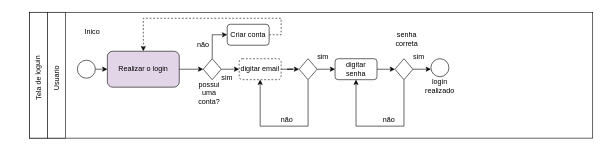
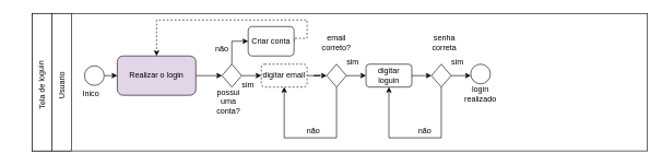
  <mxCell id="0" />
  <mxCell id="1" parent="0" />
  <mxCell id="2" value="" style="rounded=0;whiteSpace=wrap;html=1;" vertex="1" parent="1"><mxGeometry x="48" y="20" width="940" height="210" as="geometry" /></mxCell>
  <mxCell id="3" value="" style="rounded=0;whiteSpace=wrap;html=1;" vertex="1" parent="1"><mxGeometry x="48" y="20" width="30" height="210" as="geometry" /></mxCell>
  <mxCell id="4" value="" style="rounded=0;whiteSpace=wrap;html=1;" vertex="1" parent="1"><mxGeometry x="78" y="20" width="30" height="210" as="geometry" /></mxCell>
  <mxCell id="5" value="Tela de loguin" style="text;html=1;strokeColor=none;fillColor=none;align=center;verticalAlign=middle;whiteSpace=wrap;rounded=0;rotation=-92;" vertex="1" parent="1"><mxGeometry x="20.5" y="120" width="85" height="20" as="geometry" /></mxCell>
  <mxCell id="6" value="Usuario" style="text;html=1;strokeColor=none;fillColor=none;align=center;verticalAlign=middle;whiteSpace=wrap;rounded=0;rotation=-90;" vertex="1" parent="1"><mxGeometry x="73" y="120" width="40" height="20" as="geometry" /></mxCell>
  <mxCell id="7" style="edgeStyle=orthogonalEdgeStyle;rounded=0;orthogonalLoop=1;jettySize=auto;html=1;exitX=1;exitY=0.5;exitDx=0;exitDy=0;entryX=0;entryY=0.5;entryDx=0;entryDy=0;" edge="1" parent="1" source="8" target="10"><mxGeometry relative="1" as="geometry" /></mxCell>
  <mxCell id="8" value="" style="ellipse;whiteSpace=wrap;html=1;aspect=fixed;" vertex="1" parent="1"><mxGeometry x="128" y="100" width="30" height="30" as="geometry" /></mxCell>
  <mxCell id="9" style="edgeStyle=orthogonalEdgeStyle;rounded=0;orthogonalLoop=1;jettySize=auto;html=1;exitX=1;exitY=0.5;exitDx=0;exitDy=0;entryX=0;entryY=0.5;entryDx=0;entryDy=0;" edge="1" parent="1" source="10" target="13"><mxGeometry relative="1" as="geometry" /></mxCell>
  <mxCell id="10" value="Realizar o login" style="rounded=1;whiteSpace=wrap;html=1;fillColor=#e1d5e7;" vertex="1" parent="1"><mxGeometry x="178" y="85" width="120" height="60" as="geometry" /></mxCell>
  <mxCell id="11" style="edgeStyle=orthogonalEdgeStyle;rounded=0;orthogonalLoop=1;jettySize=auto;html=1;exitX=0.5;exitY=0;exitDx=0;exitDy=0;entryX=0;entryY=0.5;entryDx=0;entryDy=0;" edge="1" parent="1" source="13" target="15"><mxGeometry relative="1" as="geometry" /></mxCell>
  <mxCell id="12" style="edgeStyle=orthogonalEdgeStyle;rounded=0;orthogonalLoop=1;jettySize=auto;html=1;exitX=1;exitY=0.5;exitDx=0;exitDy=0;entryX=0;entryY=0.5;entryDx=0;entryDy=0;" edge="1" parent="1" source="13" target="17"><mxGeometry relative="1" as="geometry" /></mxCell>
  <mxCell id="13" value="" style="rhombus;whiteSpace=wrap;html=1;" vertex="1" parent="1"><mxGeometry x="338" y="97.5" width="30" height="35" as="geometry" /></mxCell>
  <mxCell id="14" style="edgeStyle=orthogonalEdgeStyle;rounded=0;orthogonalLoop=1;jettySize=auto;html=1;exitX=1;exitY=0.5;exitDx=0;exitDy=0;entryX=0.5;entryY=0;entryDx=0;entryDy=0;dashed=1;" edge="1" parent="1" source="15" target="10"><mxGeometry relative="1" as="geometry"><Array as="points"><mxPoint x="468" y="58" /><mxPoint x="468" y="30" /><mxPoint x="238" y="30" /></Array></mxGeometry></mxCell>
- <mxCell id="15" value="Criar conta" style="rounded=1;whiteSpace=wrap;html=1;" vertex="1" parent="1"><mxGeometry x="378" y="40" width="70" height="35" as="geometry" /></mxCell>
+ <mxCell id="15" value="Criar conta" style="rounded=1;whiteSpace=wrap;html=1;" vertex="1" parent="1"><mxGeometry x="378" y="40" width="70" height="45" as="geometry" /></mxCell>
  <mxCell id="16" style="edgeStyle=orthogonalEdgeStyle;rounded=0;orthogonalLoop=1;jettySize=auto;html=1;exitX=1;exitY=0.5;exitDx=0;exitDy=0;" edge="1" parent="1" source="17" target="25"><mxGeometry relative="1" as="geometry" /></mxCell>
  <mxCell id="17" value="digitar email" style="rounded=1;whiteSpace=wrap;html=1;dashed=1;" vertex="1" parent="1"><mxGeometry x="398" y="97.5" width="70" height="35" as="geometry" /></mxCell>
  <mxCell id="18" value="não&lt;br&gt;" style="text;html=1;strokeColor=none;fillColor=none;align=center;verticalAlign=middle;whiteSpace=wrap;rounded=0;" vertex="1" parent="1"><mxGeometry x="318" y="65" width="40" height="20" as="geometry" /></mxCell>
  <mxCell id="19" value="sim" style="text;html=1;strokeColor=none;fillColor=none;align=center;verticalAlign=middle;whiteSpace=wrap;rounded=0;" vertex="1" parent="1"><mxGeometry x="358" y="120" width="40" height="20" as="geometry" /></mxCell>
  <mxCell id="20" value="possui uma conta?&lt;br&gt;" style="text;html=1;strokeColor=none;fillColor=none;align=center;verticalAlign=middle;whiteSpace=wrap;rounded=0;" vertex="1" parent="1"><mxGeometry x="328" y="145" width="40" height="20" as="geometry" /></mxCell>
  <mxCell id="21" style="edgeStyle=orthogonalEdgeStyle;rounded=0;orthogonalLoop=1;jettySize=auto;html=1;exitX=1;exitY=0.5;exitDx=0;exitDy=0;entryX=0;entryY=0.5;entryDx=0;entryDy=0;" edge="1" parent="1" source="22" target="31"><mxGeometry relative="1" as="geometry" /></mxCell>
- <mxCell id="22" value="digitar senha" style="rounded=1;whiteSpace=wrap;html=1;" vertex="1" parent="1"><mxGeometry x="558" y="97.5" width="70" height="35" as="geometry" /></mxCell>
+ <mxCell id="22" value="digitar loguin" style="rounded=1;whiteSpace=wrap;html=1;" vertex="1" parent="1"><mxGeometry x="558" y="97.5" width="70" height="35" as="geometry" /></mxCell>
  <mxCell id="23" style="edgeStyle=orthogonalEdgeStyle;rounded=0;orthogonalLoop=1;jettySize=auto;html=1;exitX=1;exitY=0.5;exitDx=0;exitDy=0;entryX=0;entryY=0.5;entryDx=0;entryDy=0;" edge="1" parent="1" source="25" target="22"><mxGeometry relative="1" as="geometry" /></mxCell>
  <mxCell id="24" style="edgeStyle=orthogonalEdgeStyle;rounded=0;orthogonalLoop=1;jettySize=auto;html=1;exitX=0.5;exitY=1;exitDx=0;exitDy=0;entryX=0.5;entryY=1;entryDx=0;entryDy=0;" edge="1" parent="1" source="25" target="17"><mxGeometry relative="1" as="geometry"><Array as="points"><mxPoint x="513" y="210" /><mxPoint x="433" y="210" /></Array></mxGeometry></mxCell>
  <mxCell id="25" value="" style="rhombus;whiteSpace=wrap;html=1;" vertex="1" parent="1"><mxGeometry x="498" y="97.5" width="30" height="35" as="geometry" /></mxCell>
+ <mxCell id="26" value="email correto?&lt;br&gt;" style="text;html=1;strokeColor=none;fillColor=none;align=center;verticalAlign=middle;whiteSpace=wrap;rounded=0;" vertex="1" parent="1"><mxGeometry x="493" y="55" width="40" height="20" as="geometry" /></mxCell>
  <mxCell id="27" value="sim" style="text;html=1;strokeColor=none;fillColor=none;align=center;verticalAlign=middle;whiteSpace=wrap;rounded=0;" vertex="1" parent="1"><mxGeometry x="518" y="85" width="40" height="20" as="geometry" /></mxCell>
  <mxCell id="28" value="não" style="text;html=1;strokeColor=none;fillColor=none;align=center;verticalAlign=middle;whiteSpace=wrap;rounded=0;" vertex="1" parent="1"><mxGeometry x="458" y="190" width="40" height="20" as="geometry" /></mxCell>
  <mxCell id="29" style="edgeStyle=orthogonalEdgeStyle;rounded=0;orthogonalLoop=1;jettySize=auto;html=1;exitX=1;exitY=0.5;exitDx=0;exitDy=0;entryX=0;entryY=0.5;entryDx=0;entryDy=0;" edge="1" parent="1" source="31"><mxGeometry relative="1" as="geometry"><mxPoint x="718" y="115" as="targetPoint" /></mxGeometry></mxCell>
  <mxCell id="30" style="edgeStyle=orthogonalEdgeStyle;rounded=0;orthogonalLoop=1;jettySize=auto;html=1;exitX=0.5;exitY=1;exitDx=0;exitDy=0;entryX=0.5;entryY=1;entryDx=0;entryDy=0;" edge="1" parent="1" source="31" target="22"><mxGeometry relative="1" as="geometry"><Array as="points"><mxPoint x="673" y="210" /><mxPoint x="593" y="210" /></Array></mxGeometry></mxCell>
  <mxCell id="31" value="" style="rhombus;whiteSpace=wrap;html=1;" vertex="1" parent="1"><mxGeometry x="658" y="97.5" width="30" height="35" as="geometry" /></mxCell>
  <mxCell id="32" value="não" style="text;html=1;strokeColor=none;fillColor=none;align=center;verticalAlign=middle;whiteSpace=wrap;rounded=0;" vertex="1" parent="1"><mxGeometry x="628" y="190" width="40" height="20" as="geometry" /></mxCell>
  <mxCell id="33" value="sim" style="text;html=1;strokeColor=none;fillColor=none;align=center;verticalAlign=middle;whiteSpace=wrap;rounded=0;" vertex="1" parent="1"><mxGeometry x="678" y="85" width="40" height="20" as="geometry" /></mxCell>
  <mxCell id="34" value="" style="ellipse;whiteSpace=wrap;html=1;aspect=fixed;" vertex="1" parent="1"><mxGeometry x="718" y="97.5" width="30" height="30" as="geometry" /></mxCell>
  <mxCell id="35" value="senha correta" style="text;html=1;strokeColor=none;fillColor=none;align=center;verticalAlign=middle;whiteSpace=wrap;rounded=0;" vertex="1" parent="1"><mxGeometry x="658" y="55" width="40" height="20" as="geometry" /></mxCell>
  <mxCell id="36" value="login realizado" style="text;html=1;strokeColor=none;fillColor=none;align=center;verticalAlign=middle;whiteSpace=wrap;rounded=0;" vertex="1" parent="1"><mxGeometry x="713" y="132.5" width="40" height="20" as="geometry" /></mxCell>
- <mxCell id="37" value="Inico" style="text;html=1;strokeColor=none;fillColor=none;align=center;verticalAlign=middle;whiteSpace=wrap;rounded=0;" vertex="1" parent="1"><mxGeometry x="133" y="42.5" width="40" height="20" as="geometry" /></mxCell>
+ <mxCell id="37" value="Inico" style="text;html=1;strokeColor=none;fillColor=none;align=center;verticalAlign=middle;whiteSpace=wrap;rounded=0;" vertex="1" parent="1"><mxGeometry x="118" y="132.5" width="40" height="20" as="geometry" /></mxCell>
